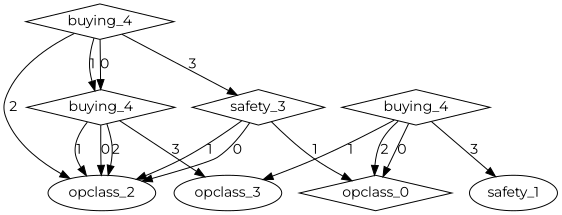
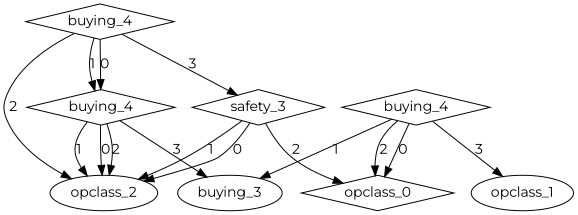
  digraph {
    fontname=Montserrat
    node [fontname=Montserrat shape=diamond]
    edge [fontname=Montserrat]
-   n1 [label=opclass_3 shape=""]
+   n1 [label=buying_3 shape=""]
    n2 [label=opclass_2 shape=""]
    n3 [label=opclass_0]
-   n4 [label=safety_1 shape=""]
+   n4 [label=opclass_1 shape=""]
    n5 [label=buying_4]
    n6 [label=safety_3]
    n7 [label=buying_4]
    n8 [label=buying_4]
    n5 -> n1 [label=3]
    n5 -> n2 [label=2]
    n5 -> n2 [label=1]
    n5 -> n2 [label=0]
    n6 -> n2 [label=1]
    n6 -> n2 [label=0]
-   n6 -> n3 [label=1]
+   n6 -> n3 [label=2]
    n7 -> n2 [label=2]
    n7 -> n5 [label=1]
    n7 -> n5 [label=0]
    n7 -> n6 [label=3]
    n8 -> n1 [label=1]
    n8 -> n3 [label=2]
    n8 -> n3 [label=0]
    n8 -> n4 [label=3]
  }
